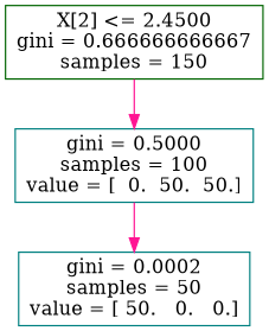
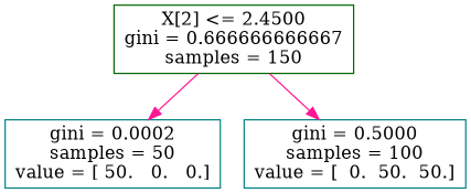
  digraph {
    node [color=teal shape=box]
    edge [color=deeppink]
    n1 [color=darkgreen label="X[2] <= 2.4500\ngini = 0.666666666667\nsamples = 150"]
    n2 [label="gini = 0.0002\nsamples = 50\nvalue = [ 50.   0.   0.]"]
    n3 [label="gini = 0.5000\nsamples = 100\nvalue = [  0.  50.  50.]"]
-   n3 -> n2
+   n1 -> n2
    n1 -> n3
  }
